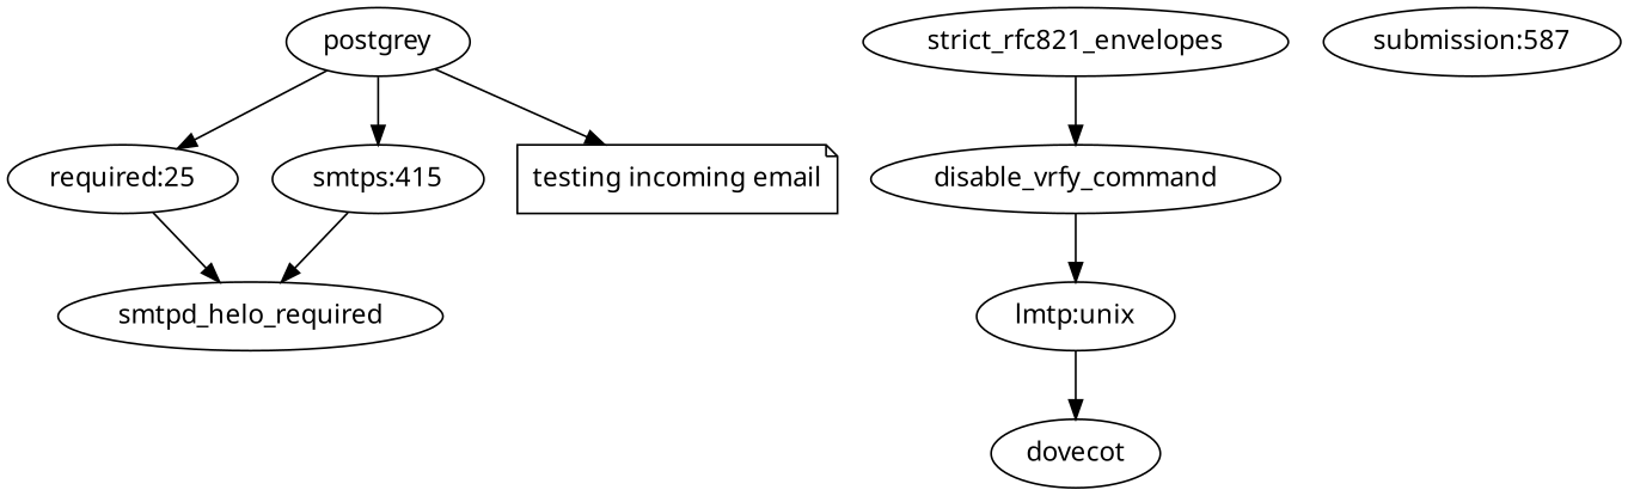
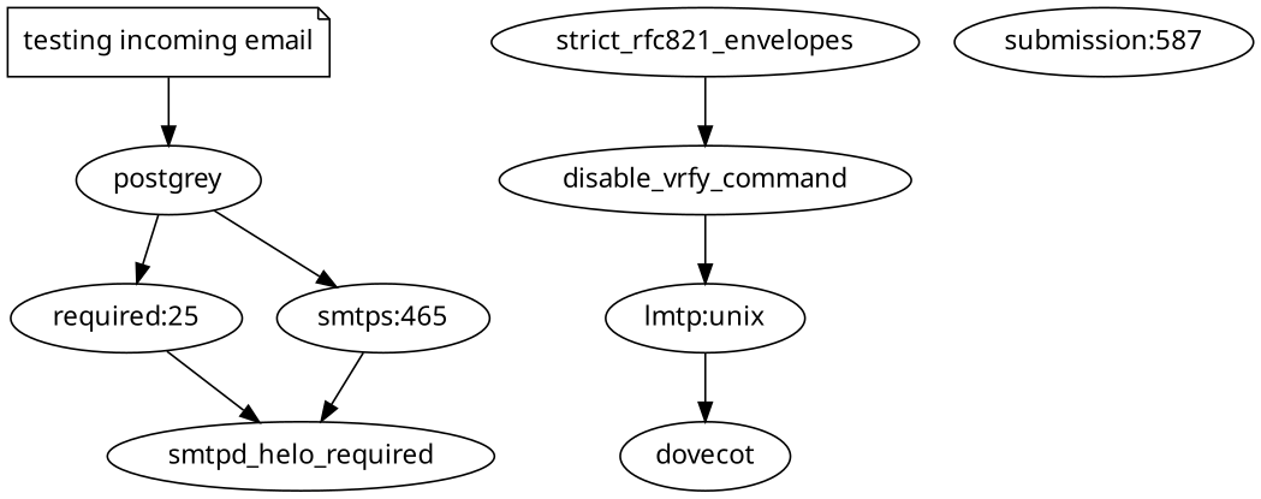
  digraph {
    fontname="Noto Sans"
    node [fontname="Noto Sans"]
    edge [fontname="Noto Sans"]
    smtpd_helo_required
    strict_rfc821_envelopes
    disable_vrfy_command
    n4 [label="required:25"]
-   n5 [label="smtps:415"]
+   n5 [label="smtps:465"]
    n6 [label="submission:587"]
    n7 [label="lmtp:unix"]
    dovecot
    postgrey
    n10 [label="testing incoming email" shape=note]
    subgraph sub_1 {
      label="Mail Server"
      dovecot
      postgrey
      subgraph sub_2 {
        color=blue
        label=Postfix
        n4
        n5
        n6
        n7
        subgraph sub_3 {
          color=blue
          label="Spam Checks"
          smtpd_helo_required
          strict_rfc821_envelopes
          disable_vrfy_command
        }
      }
      subgraph sub_4 {
        color=orange
        label=Dovecot
      }
    }
    strict_rfc821_envelopes -> disable_vrfy_command
    disable_vrfy_command -> n7
    n4 -> smtpd_helo_required
    n5 -> smtpd_helo_required
    n7 -> dovecot
    postgrey -> n4
    postgrey -> n5
-   postgrey -> n10
+   n10 -> postgrey
  }
